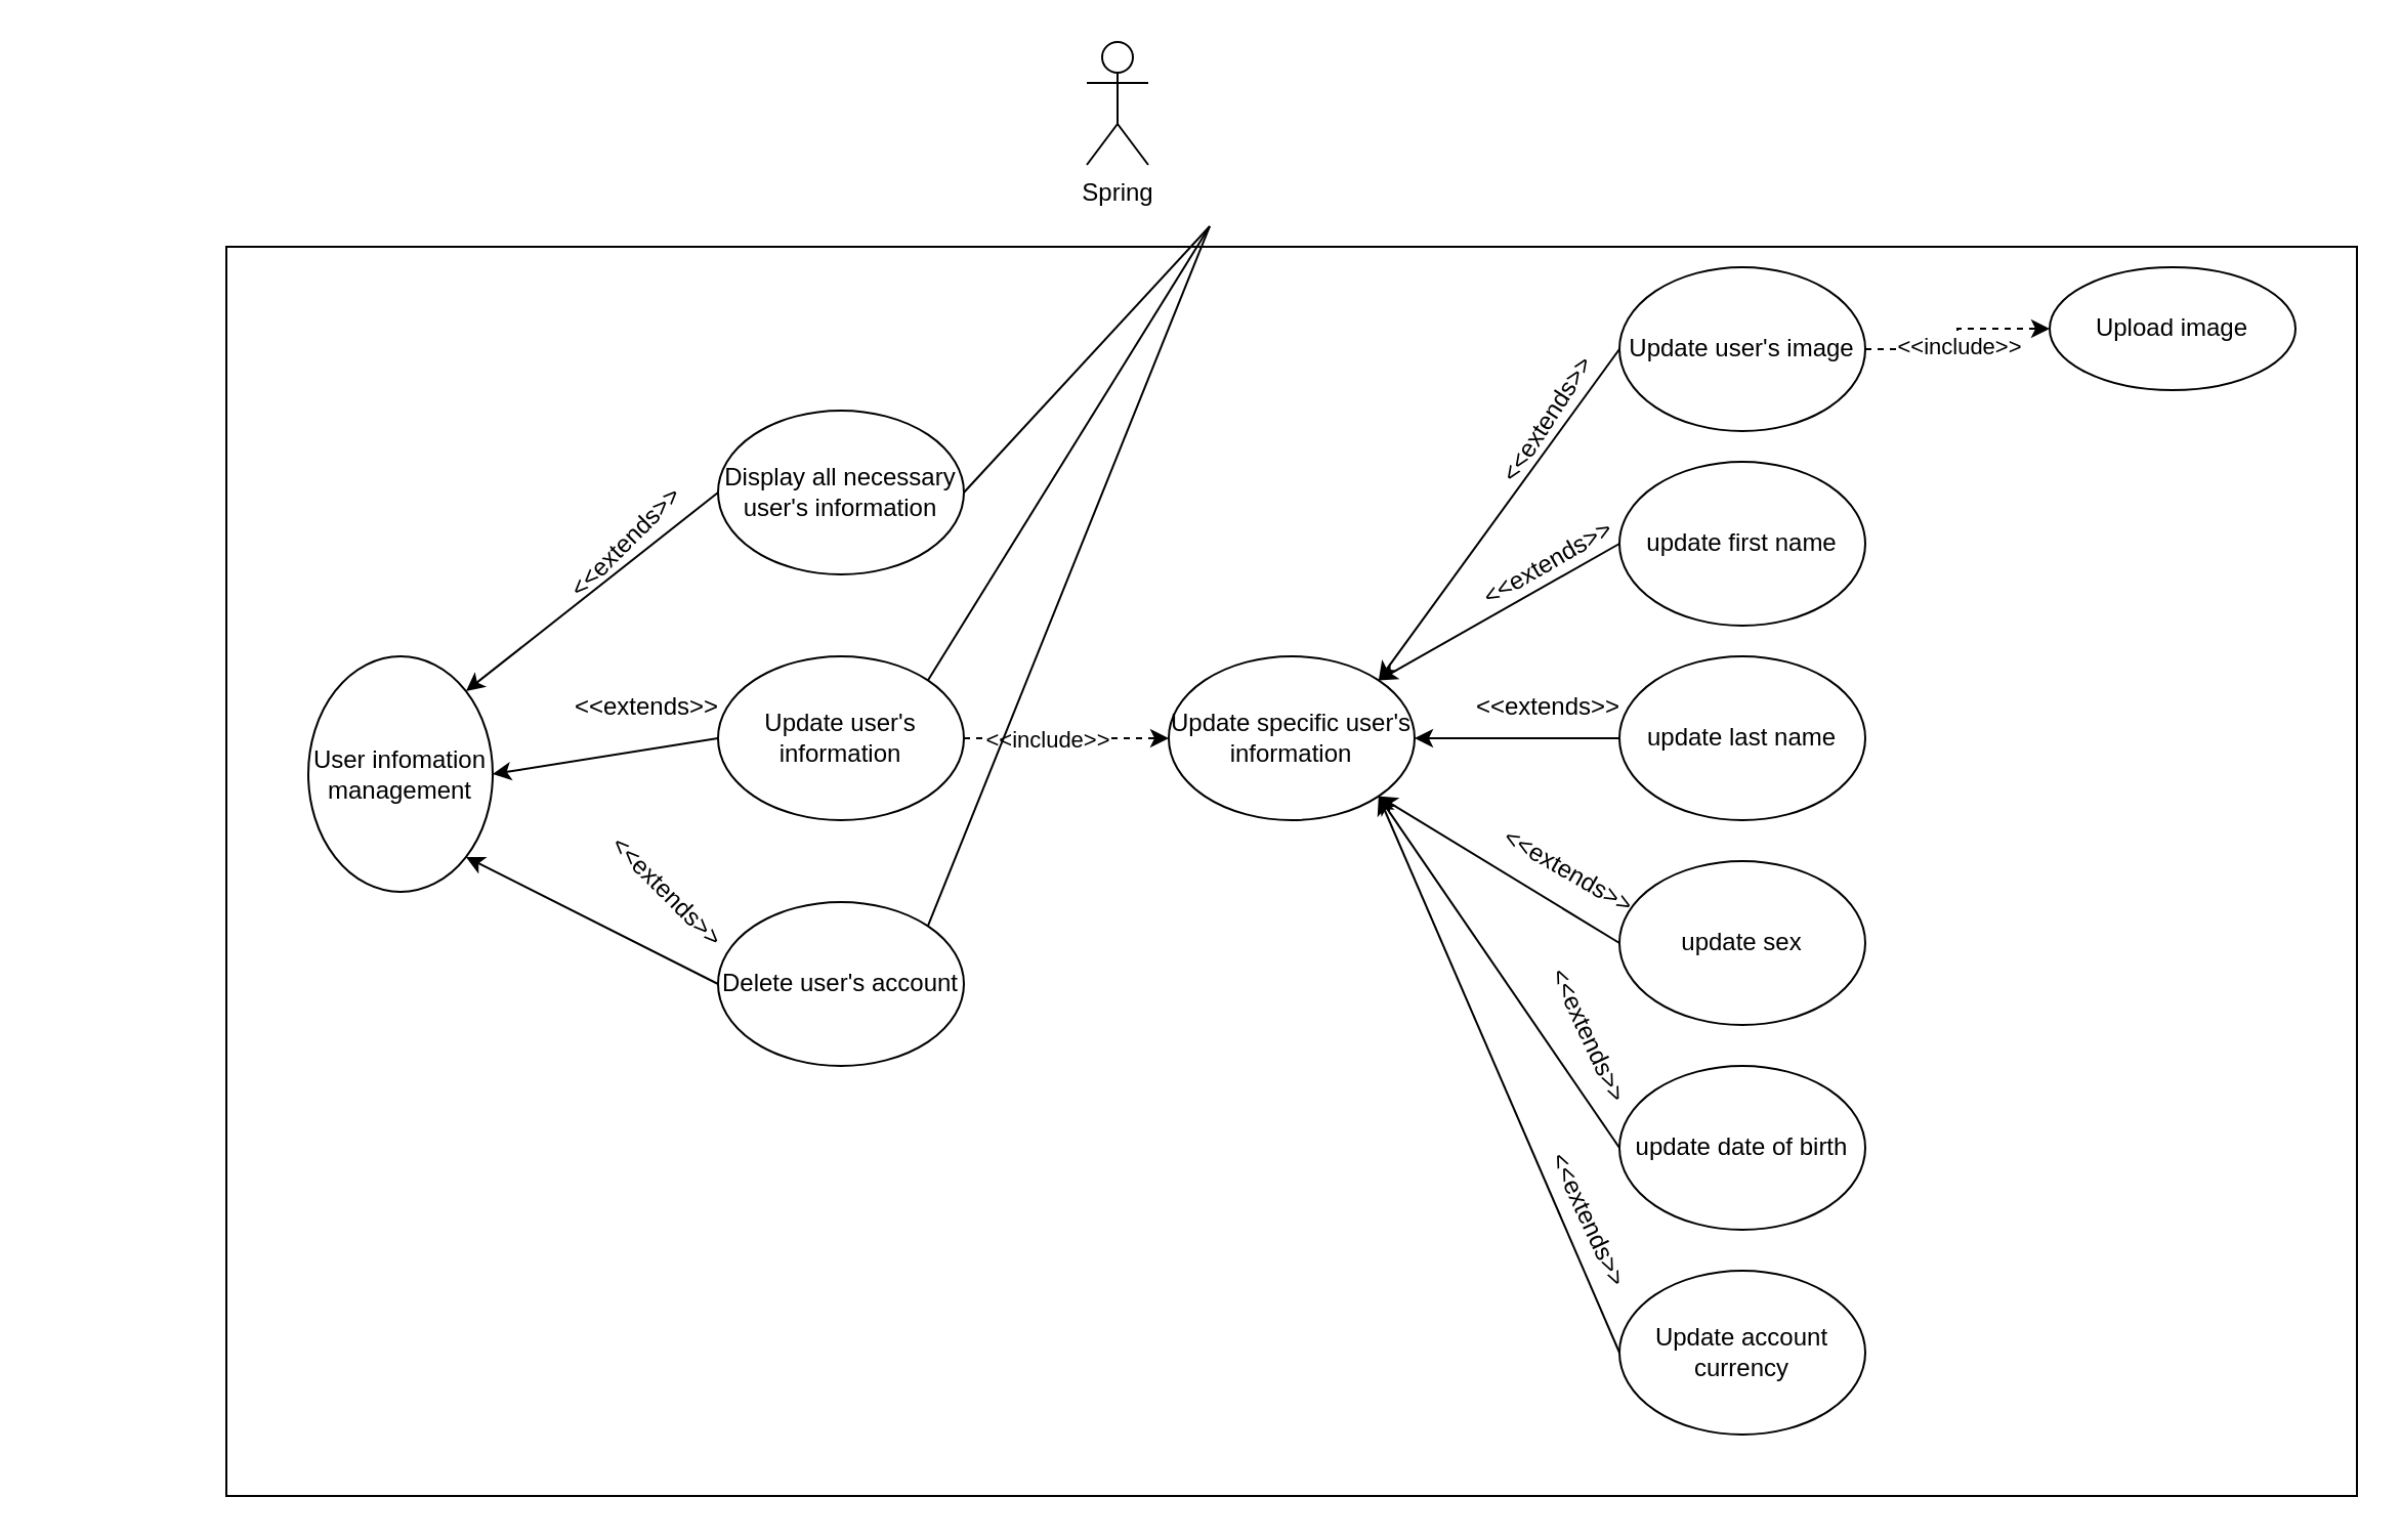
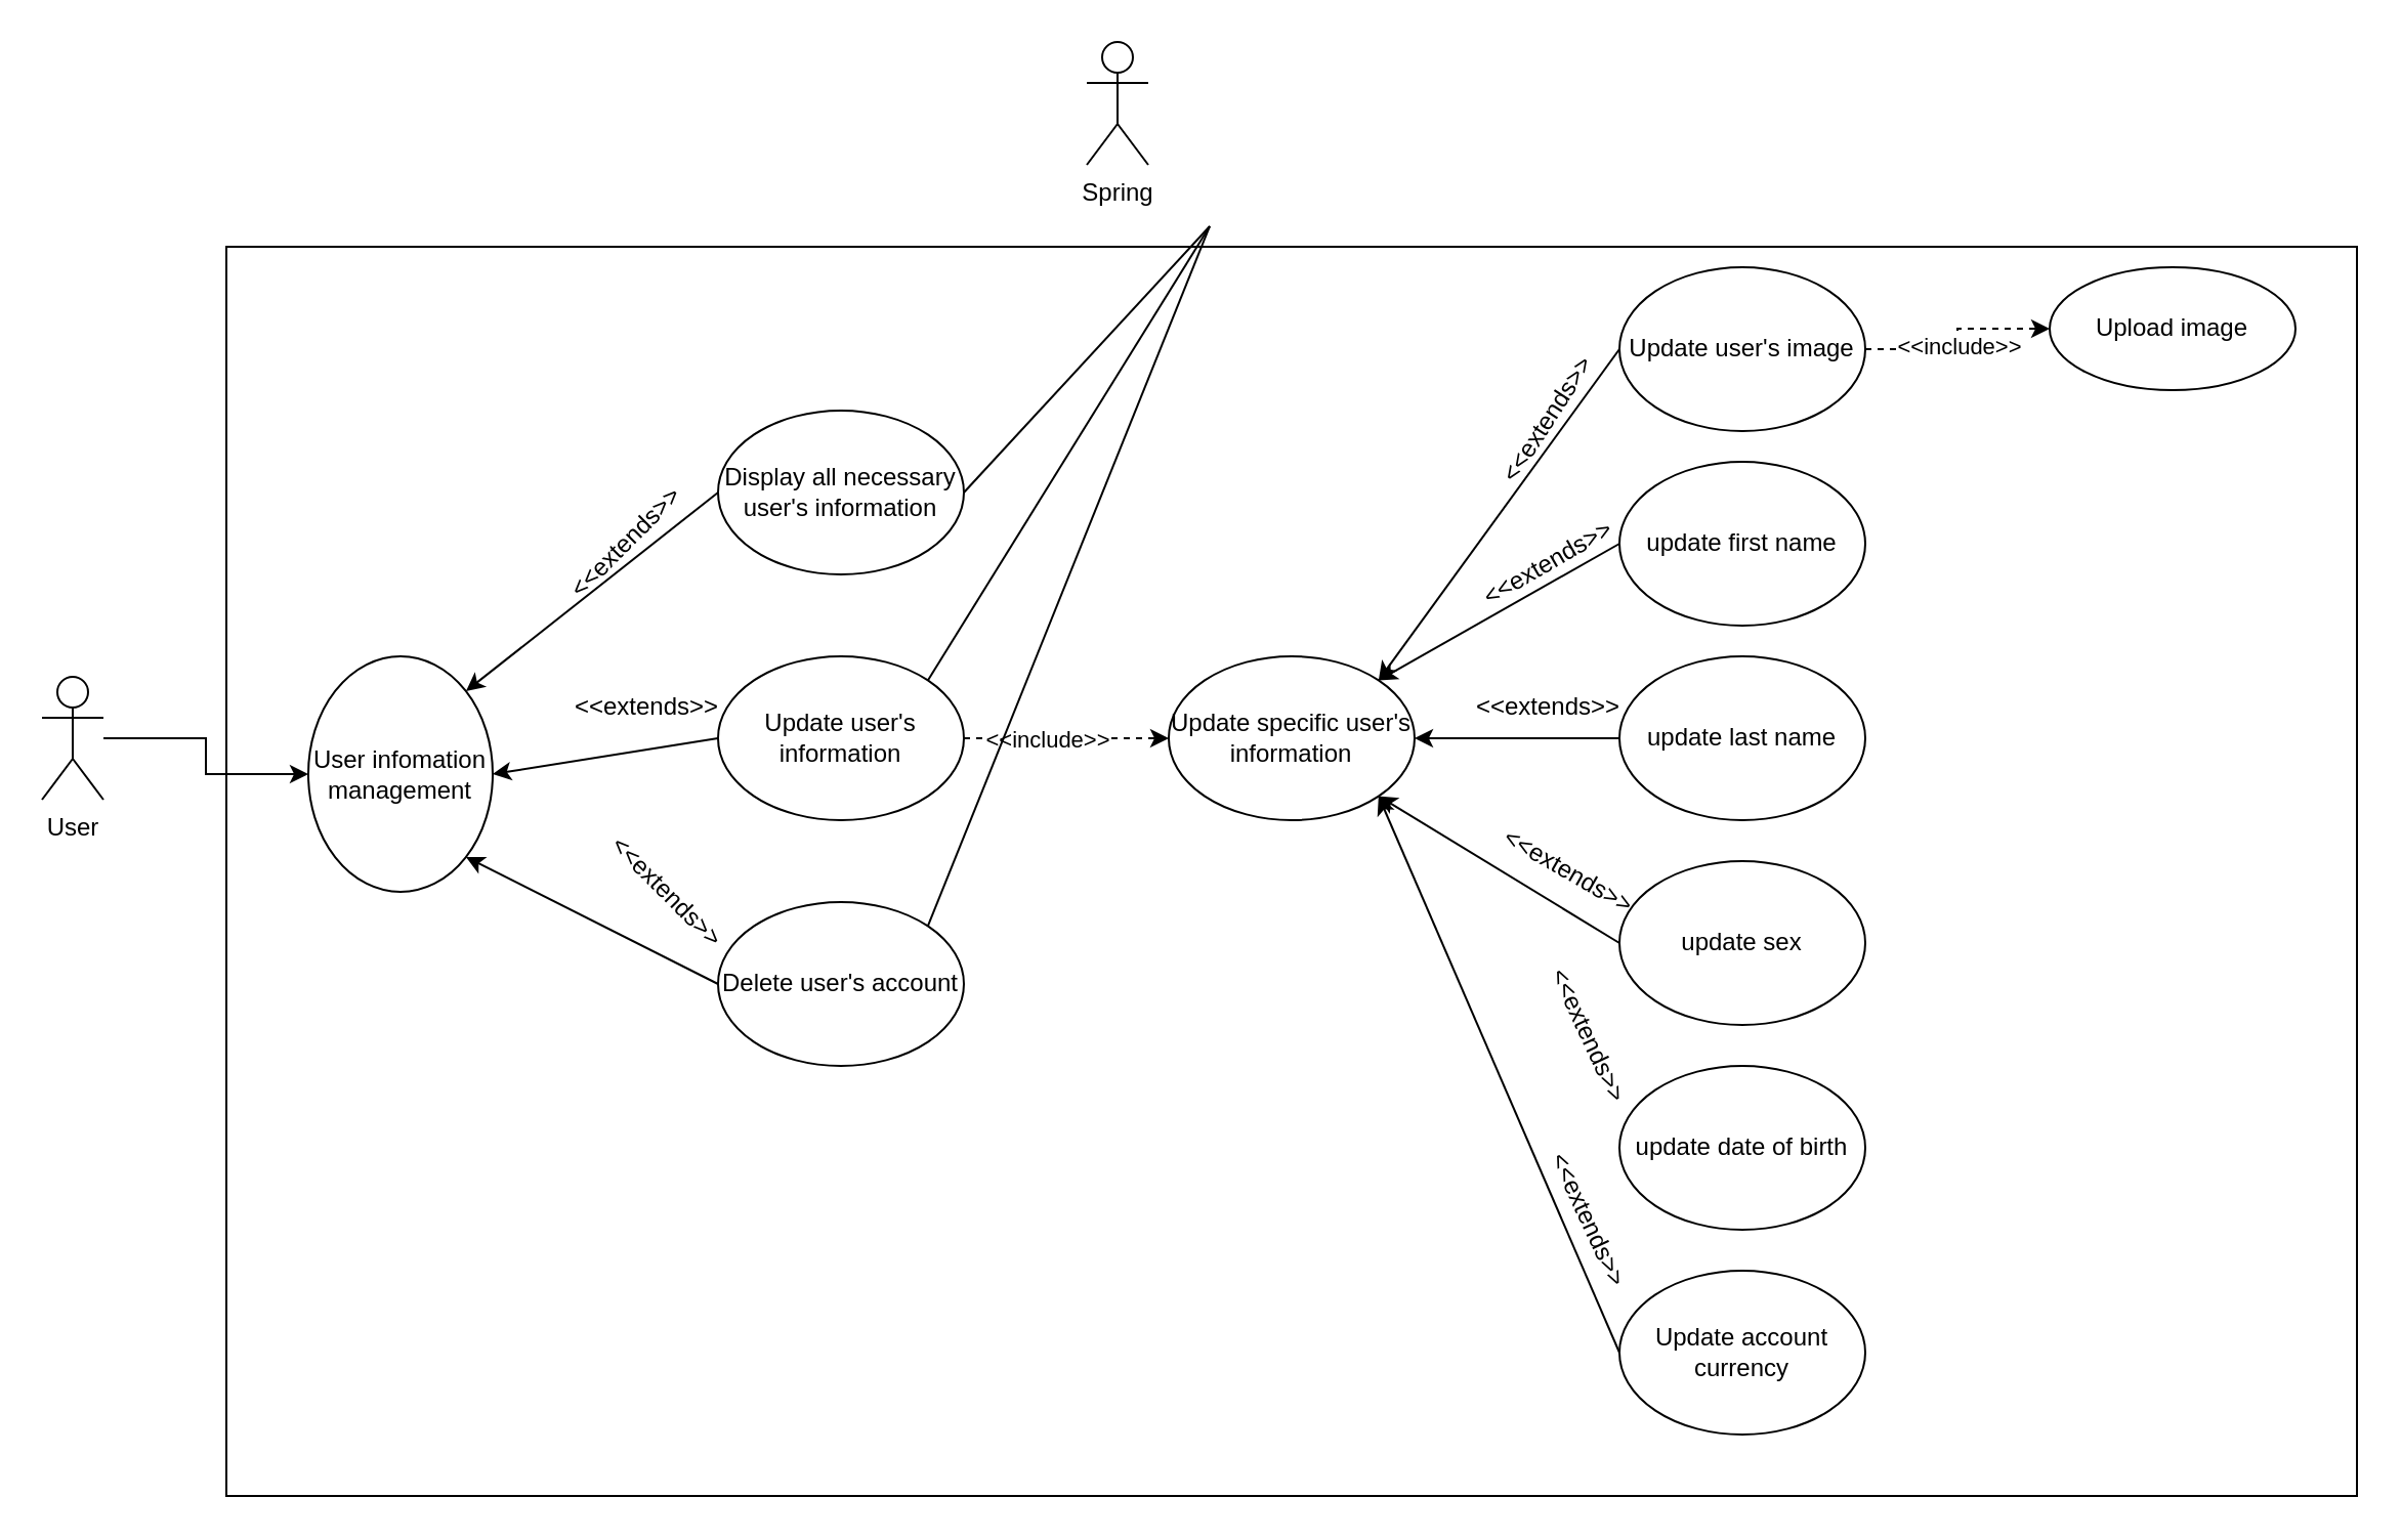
  <mxCell id="0" />
  <mxCell id="1" parent="0" />
+ <mxCell id="2" style="edgeStyle=orthogonalEdgeStyle;rounded=0;orthogonalLoop=1;jettySize=auto;html=1;entryX=0;entryY=0.5;entryDx=0;entryDy=0;" edge="1" parent="1" source="3" target="4"><mxGeometry relative="1" as="geometry" /></mxCell>
+ <mxCell id="3" value="User" style="shape=umlActor;verticalLabelPosition=bottom;verticalAlign=top;html=1;outlineConnect=0;" vertex="1" parent="1"><mxGeometry x="20" y="330" width="30" height="60" as="geometry" /></mxCell>
  <mxCell id="4" value="User infomation management" style="ellipse;whiteSpace=wrap;html=1;" vertex="1" parent="1"><mxGeometry x="150" y="320" width="90" height="115" as="geometry" /></mxCell>
  <mxCell id="5" value="Display all necessary user's information" style="ellipse;whiteSpace=wrap;html=1;" vertex="1" parent="1"><mxGeometry x="350" y="200" width="120" height="80" as="geometry" /></mxCell>
  <mxCell id="6" value="" style="endArrow=classic;html=1;rounded=0;exitX=0;exitY=0.5;exitDx=0;exitDy=0;entryX=1;entryY=0;entryDx=0;entryDy=0;" edge="1" parent="1" source="5" target="4"><mxGeometry width="50" height="50" relative="1" as="geometry"><mxPoint x="350" y="450" as="sourcePoint" /><mxPoint x="400" y="400" as="targetPoint" /></mxGeometry></mxCell>
  <mxCell id="7" value="&amp;lt;&amp;lt;extends&amp;gt;&amp;gt;" style="text;html=1;align=center;verticalAlign=middle;resizable=0;points=[];autosize=1;strokeColor=none;fillColor=none;rotation=-45;" vertex="1" parent="1"><mxGeometry x="260" y="250" width="90" height="30" as="geometry" /></mxCell>
  <mxCell id="8" style="edgeStyle=orthogonalEdgeStyle;rounded=0;orthogonalLoop=1;jettySize=auto;html=1;exitX=1;exitY=0.5;exitDx=0;exitDy=0;entryX=0;entryY=0.5;entryDx=0;entryDy=0;dashed=1;" edge="1" parent="1" source="10" target="13"><mxGeometry relative="1" as="geometry"><mxPoint x="620" y="440" as="targetPoint" /></mxGeometry></mxCell>
  <mxCell id="9" value="&amp;lt;&amp;lt;include&amp;gt;&amp;gt;" style="edgeLabel;html=1;align=center;verticalAlign=middle;resizable=0;points=[];" vertex="1" connectable="0" parent="8"><mxGeometry x="0.073" relative="1" as="geometry"><mxPoint x="-14" as="offset" /></mxGeometry></mxCell>
  <mxCell id="10" value="Update user's information" style="ellipse;whiteSpace=wrap;html=1;" vertex="1" parent="1"><mxGeometry x="350" y="320" width="120" height="80" as="geometry" /></mxCell>
  <mxCell id="11" value="" style="endArrow=classic;html=1;rounded=0;exitX=0;exitY=0.5;exitDx=0;exitDy=0;entryX=1;entryY=0.5;entryDx=0;entryDy=0;" edge="1" parent="1" source="10" target="4"><mxGeometry width="50" height="50" relative="1" as="geometry"><mxPoint x="350" y="450" as="sourcePoint" /><mxPoint x="400" y="400" as="targetPoint" /></mxGeometry></mxCell>
  <mxCell id="12" value="&amp;lt;&amp;lt;extends&amp;gt;&amp;gt;" style="text;html=1;align=center;verticalAlign=middle;resizable=0;points=[];autosize=1;strokeColor=none;fillColor=none;rotation=0;" vertex="1" parent="1"><mxGeometry x="270" y="330" width="90" height="30" as="geometry" /></mxCell>
  <mxCell id="13" value="Update specific user's information" style="ellipse;whiteSpace=wrap;html=1;" vertex="1" parent="1"><mxGeometry x="570" y="320" width="120" height="80" as="geometry" /></mxCell>
  <mxCell id="14" value="update first name" style="ellipse;whiteSpace=wrap;html=1;" vertex="1" parent="1"><mxGeometry x="790" y="225" width="120" height="80" as="geometry" /></mxCell>
  <mxCell id="15" style="edgeStyle=orthogonalEdgeStyle;rounded=0;orthogonalLoop=1;jettySize=auto;html=1;entryX=1;entryY=0.5;entryDx=0;entryDy=0;" edge="1" parent="1" source="16" target="13"><mxGeometry relative="1" as="geometry" /></mxCell>
  <mxCell id="16" value="update last name" style="ellipse;whiteSpace=wrap;html=1;" vertex="1" parent="1"><mxGeometry x="790" y="320" width="120" height="80" as="geometry" /></mxCell>
  <mxCell id="17" value="update sex" style="ellipse;whiteSpace=wrap;html=1;" vertex="1" parent="1"><mxGeometry x="790" y="420" width="120" height="80" as="geometry" /></mxCell>
  <mxCell id="18" value="update date of birth" style="ellipse;whiteSpace=wrap;html=1;" vertex="1" parent="1"><mxGeometry x="790" y="520" width="120" height="80" as="geometry" /></mxCell>
  <mxCell id="19" value="" style="endArrow=classic;html=1;rounded=0;exitX=0;exitY=0.5;exitDx=0;exitDy=0;entryX=1;entryY=0;entryDx=0;entryDy=0;" edge="1" parent="1" source="14" target="13"><mxGeometry width="50" height="50" relative="1" as="geometry"><mxPoint x="530" y="510" as="sourcePoint" /><mxPoint x="580" y="460" as="targetPoint" /></mxGeometry></mxCell>
  <mxCell id="20" value="" style="endArrow=classic;html=1;rounded=0;exitX=0;exitY=0.5;exitDx=0;exitDy=0;entryX=1;entryY=1;entryDx=0;entryDy=0;" edge="1" parent="1" source="17" target="13"><mxGeometry width="50" height="50" relative="1" as="geometry"><mxPoint x="530" y="510" as="sourcePoint" /><mxPoint x="580" y="460" as="targetPoint" /></mxGeometry></mxCell>
- <mxCell id="21" value="" style="endArrow=classic;html=1;rounded=0;exitX=0;exitY=0.5;exitDx=0;exitDy=0;entryX=1;entryY=1;entryDx=0;entryDy=0;" edge="1" parent="1" source="18" target="13"><mxGeometry width="50" height="50" relative="1" as="geometry"><mxPoint x="530" y="510" as="sourcePoint" /><mxPoint x="580" y="460" as="targetPoint" /></mxGeometry></mxCell>
  <mxCell id="22" value="Update account currency" style="ellipse;whiteSpace=wrap;html=1;" vertex="1" parent="1"><mxGeometry x="790" y="620" width="120" height="80" as="geometry" /></mxCell>
  <mxCell id="23" value="" style="endArrow=classic;html=1;rounded=0;exitX=0;exitY=0.5;exitDx=0;exitDy=0;entryX=1;entryY=1;entryDx=0;entryDy=0;" edge="1" parent="1" source="22" target="13"><mxGeometry width="50" height="50" relative="1" as="geometry"><mxPoint x="530" y="660" as="sourcePoint" /><mxPoint x="580" y="610" as="targetPoint" /></mxGeometry></mxCell>
  <mxCell id="24" value="Delete user's account" style="ellipse;whiteSpace=wrap;html=1;" vertex="1" parent="1"><mxGeometry x="350" y="440" width="120" height="80" as="geometry" /></mxCell>
  <mxCell id="25" value="" style="endArrow=classic;html=1;rounded=0;exitX=0;exitY=0.5;exitDx=0;exitDy=0;entryX=1;entryY=1;entryDx=0;entryDy=0;" edge="1" parent="1" source="24" target="4"><mxGeometry width="50" height="50" relative="1" as="geometry"><mxPoint x="440" y="450" as="sourcePoint" /><mxPoint x="490" y="400" as="targetPoint" /></mxGeometry></mxCell>
  <mxCell id="26" value="&amp;lt;&amp;lt;extends&amp;gt;&amp;gt;" style="text;html=1;align=center;verticalAlign=middle;resizable=0;points=[];autosize=1;strokeColor=none;fillColor=none;rotation=45;" vertex="1" parent="1"><mxGeometry x="280" y="420" width="90" height="30" as="geometry" /></mxCell>
  <mxCell id="27" value="&amp;lt;&amp;lt;extends&amp;gt;&amp;gt;" style="text;html=1;align=center;verticalAlign=middle;resizable=0;points=[];autosize=1;strokeColor=none;fillColor=none;rotation=-30;" vertex="1" parent="1"><mxGeometry x="710" y="260" width="90" height="30" as="geometry" /></mxCell>
  <mxCell id="28" value="&amp;lt;&amp;lt;extends&amp;gt;&amp;gt;" style="text;html=1;align=center;verticalAlign=middle;resizable=0;points=[];autosize=1;strokeColor=none;fillColor=none;rotation=0;" vertex="1" parent="1"><mxGeometry x="710" y="330" width="90" height="30" as="geometry" /></mxCell>
  <mxCell id="29" value="&amp;lt;&amp;lt;extends&amp;gt;&amp;gt;" style="text;html=1;align=center;verticalAlign=middle;resizable=0;points=[];autosize=1;strokeColor=none;fillColor=none;rotation=30;" vertex="1" parent="1"><mxGeometry x="720" y="410" width="90" height="30" as="geometry" /></mxCell>
  <mxCell id="30" value="&amp;lt;&amp;lt;extends&amp;gt;&amp;gt;" style="text;html=1;align=center;verticalAlign=middle;resizable=0;points=[];autosize=1;strokeColor=none;fillColor=none;rotation=65;" vertex="1" parent="1"><mxGeometry x="730" y="490" width="90" height="30" as="geometry" /></mxCell>
  <mxCell id="31" value="&amp;lt;&amp;lt;extends&amp;gt;&amp;gt;" style="text;html=1;align=center;verticalAlign=middle;resizable=0;points=[];autosize=1;strokeColor=none;fillColor=none;rotation=65;" vertex="1" parent="1"><mxGeometry x="730" y="580" width="90" height="30" as="geometry" /></mxCell>
  <mxCell id="32" value="Spring" style="shape=umlActor;verticalLabelPosition=bottom;verticalAlign=top;html=1;outlineConnect=0;" vertex="1" parent="1"><mxGeometry x="530" y="20" width="30" height="60" as="geometry" /></mxCell>
  <mxCell id="33" value="" style="endArrow=none;html=1;rounded=0;exitX=1;exitY=0.5;exitDx=0;exitDy=0;" edge="1" parent="1" source="5"><mxGeometry width="50" height="50" relative="1" as="geometry"><mxPoint x="460" y="300" as="sourcePoint" /><mxPoint x="590" y="110" as="targetPoint" /></mxGeometry></mxCell>
  <mxCell id="34" value="" style="endArrow=none;html=1;rounded=0;exitX=1;exitY=0;exitDx=0;exitDy=0;" edge="1" parent="1" source="10"><mxGeometry width="50" height="50" relative="1" as="geometry"><mxPoint x="480" y="250" as="sourcePoint" /><mxPoint x="590" y="110" as="targetPoint" /></mxGeometry></mxCell>
  <mxCell id="35" value="" style="endArrow=none;html=1;rounded=0;exitX=1;exitY=0;exitDx=0;exitDy=0;" edge="1" parent="1" source="24"><mxGeometry width="50" height="50" relative="1" as="geometry"><mxPoint x="490" y="260" as="sourcePoint" /><mxPoint x="590" y="110" as="targetPoint" /></mxGeometry></mxCell>
  <mxCell id="36" style="edgeStyle=orthogonalEdgeStyle;rounded=0;orthogonalLoop=1;jettySize=auto;html=1;exitX=1;exitY=0.5;exitDx=0;exitDy=0;entryX=0;entryY=0.5;entryDx=0;entryDy=0;dashed=1;" edge="1" parent="1" source="38" target="41"><mxGeometry relative="1" as="geometry" /></mxCell>
  <mxCell id="37" value="&amp;lt;&amp;lt;include&amp;gt;&amp;gt;" style="edgeLabel;html=1;align=center;verticalAlign=middle;resizable=0;points=[];" vertex="1" connectable="0" parent="36"><mxGeometry x="-0.056" relative="1" as="geometry"><mxPoint as="offset" /></mxGeometry></mxCell>
  <mxCell id="38" value="Update user's image" style="ellipse;whiteSpace=wrap;html=1;" vertex="1" parent="1"><mxGeometry x="790" y="130" width="120" height="80" as="geometry" /></mxCell>
  <mxCell id="39" value="" style="endArrow=classic;html=1;rounded=0;exitX=0;exitY=0.5;exitDx=0;exitDy=0;entryX=1;entryY=0;entryDx=0;entryDy=0;" edge="1" parent="1" source="38" target="13"><mxGeometry width="50" height="50" relative="1" as="geometry"><mxPoint x="420" y="410" as="sourcePoint" /><mxPoint x="470" y="360" as="targetPoint" /></mxGeometry></mxCell>
  <mxCell id="40" value="&amp;lt;&amp;lt;extends&amp;gt;&amp;gt;" style="text;html=1;align=center;verticalAlign=middle;resizable=0;points=[];autosize=1;strokeColor=none;fillColor=none;rotation=-57;" vertex="1" parent="1"><mxGeometry x="710" y="190" width="90" height="30" as="geometry" /></mxCell>
  <mxCell id="41" value="Upload image" style="ellipse;whiteSpace=wrap;html=1;" vertex="1" parent="1"><mxGeometry x="1000" y="130" width="120" height="60" as="geometry" /></mxCell>
  <mxCell id="42" value="" style="rounded=0;whiteSpace=wrap;html=1;fillColor=none;" vertex="1" parent="1"><mxGeometry x="110" y="120" width="1040" height="610" as="geometry" /></mxCell>
